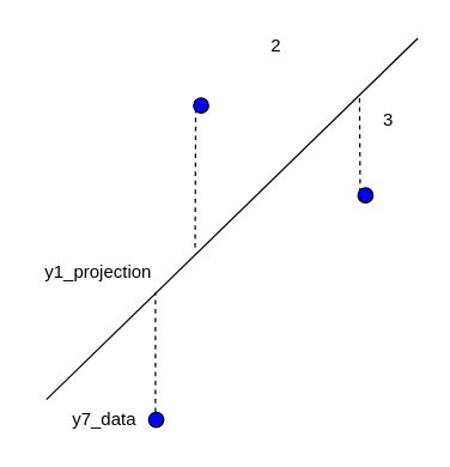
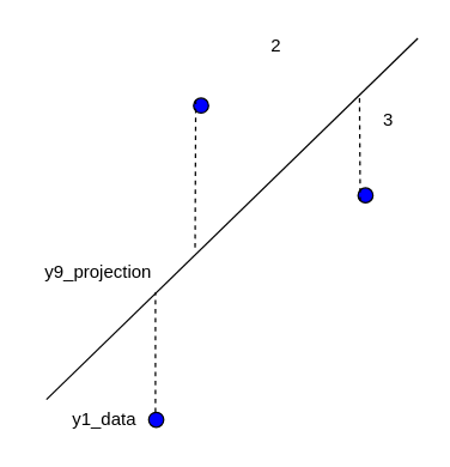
  <mxCell id="0" />
  <mxCell id="1" parent="0" />
  <mxCell id="2" value="" style="endArrow=none;html=1;" edge="1" parent="1"><mxGeometry width="50" height="50" relative="1" as="geometry"><mxPoint x="30.585" y="266.515" as="sourcePoint" /><mxPoint x="279" y="25" as="targetPoint" /></mxGeometry></mxCell>
  <mxCell id="3" value="" style="ellipse;whiteSpace=wrap;html=1;aspect=fixed;fillColor=#0000FF;" vertex="1" parent="1"><mxGeometry x="99" y="275" width="10" height="10" as="geometry" /></mxCell>
  <mxCell id="4" value="" style="ellipse;whiteSpace=wrap;html=1;aspect=fixed;fillColor=#0000FF;" vertex="1" parent="1"><mxGeometry x="129" y="65" width="10" height="10" as="geometry" /></mxCell>
  <mxCell id="5" value="" style="ellipse;whiteSpace=wrap;html=1;aspect=fixed;fillColor=#0000FF;" vertex="1" parent="1"><mxGeometry x="239" y="125" width="10" height="10" as="geometry" /></mxCell>
  <mxCell id="6" value="" style="endArrow=none;dashed=1;html=1;" edge="1" parent="1"><mxGeometry width="50" height="50" relative="1" as="geometry"><mxPoint x="103.5" y="275" as="sourcePoint" /><mxPoint x="103.5" y="195" as="targetPoint" /></mxGeometry></mxCell>
  <mxCell id="7" value="" style="endArrow=none;dashed=1;html=1;entryX=0;entryY=0;entryDx=0;entryDy=0;" edge="1" parent="1" target="4"><mxGeometry width="50" height="50" relative="1" as="geometry"><mxPoint x="130" y="165" as="sourcePoint" /><mxPoint x="139" y="405" as="targetPoint" /></mxGeometry></mxCell>
  <mxCell id="8" value="" style="endArrow=none;dashed=1;html=1;entryX=0;entryY=1;entryDx=0;entryDy=0;" edge="1" parent="1" target="5"><mxGeometry width="50" height="50" relative="1" as="geometry"><mxPoint x="240" y="65" as="sourcePoint" /><mxPoint x="79" y="305" as="targetPoint" /></mxGeometry></mxCell>
- <mxCell id="9" value="y7_data" style="text;html=1;resizable=0;autosize=1;align=center;verticalAlign=middle;points=[];fillColor=none;strokeColor=none;rounded=0;" vertex="1" parent="1"><mxGeometry x="39" y="270" width="60" height="20" as="geometry" /></mxCell>
- <mxCell id="10" value="y1_projection" style="text;html=1;resizable=0;autosize=1;align=center;verticalAlign=middle;points=[];fillColor=none;strokeColor=none;rounded=0;" vertex="1" parent="1"><mxGeometry x="20" y="172" width="90" height="20" as="geometry" /></mxCell>
+ <mxCell id="9" value="y1_data" style="text;html=1;resizable=0;autosize=1;align=center;verticalAlign=middle;points=[];fillColor=none;strokeColor=none;rounded=0;" vertex="1" parent="1"><mxGeometry x="39" y="270" width="60" height="20" as="geometry" /></mxCell>
+ <mxCell id="10" value="y9_projection" style="text;html=1;resizable=0;autosize=1;align=center;verticalAlign=middle;points=[];fillColor=none;strokeColor=none;rounded=0;" vertex="1" parent="1"><mxGeometry x="20" y="172" width="90" height="20" as="geometry" /></mxCell>
  <mxCell id="11" value="2" style="text;html=1;resizable=0;autosize=1;align=center;verticalAlign=middle;points=[];fillColor=none;strokeColor=none;rounded=0;" vertex="1" parent="1"><mxGeometry x="174" y="20" width="20" height="20" as="geometry" /></mxCell>
  <mxCell id="12" value="3" style="text;html=1;resizable=0;autosize=1;align=center;verticalAlign=middle;points=[];fillColor=none;strokeColor=none;rounded=0;" vertex="1" parent="1"><mxGeometry x="249" y="70" width="20" height="20" as="geometry" /></mxCell>
